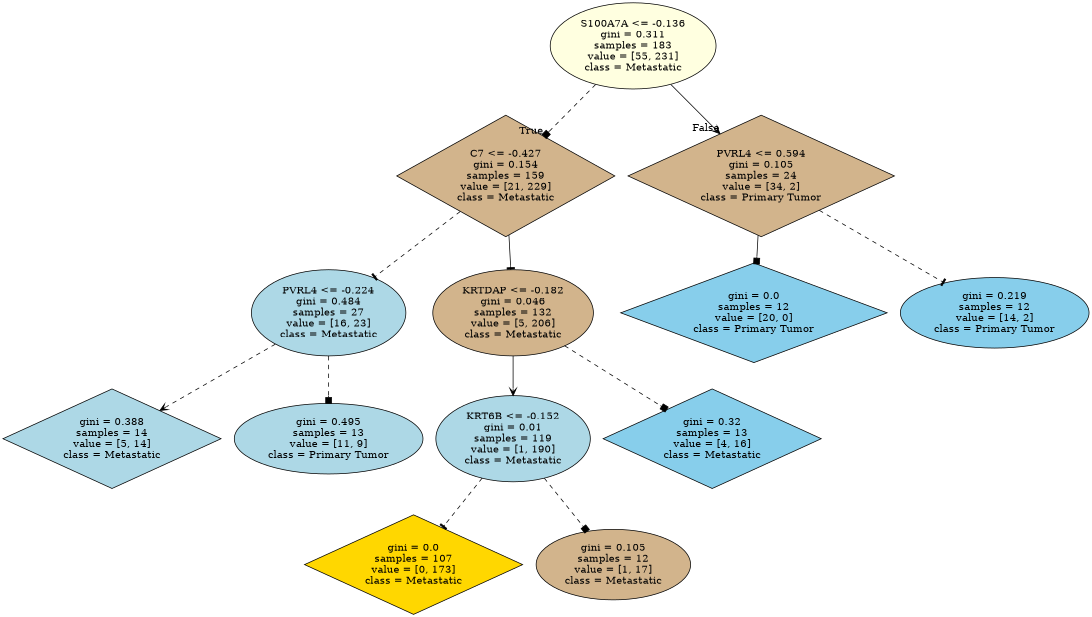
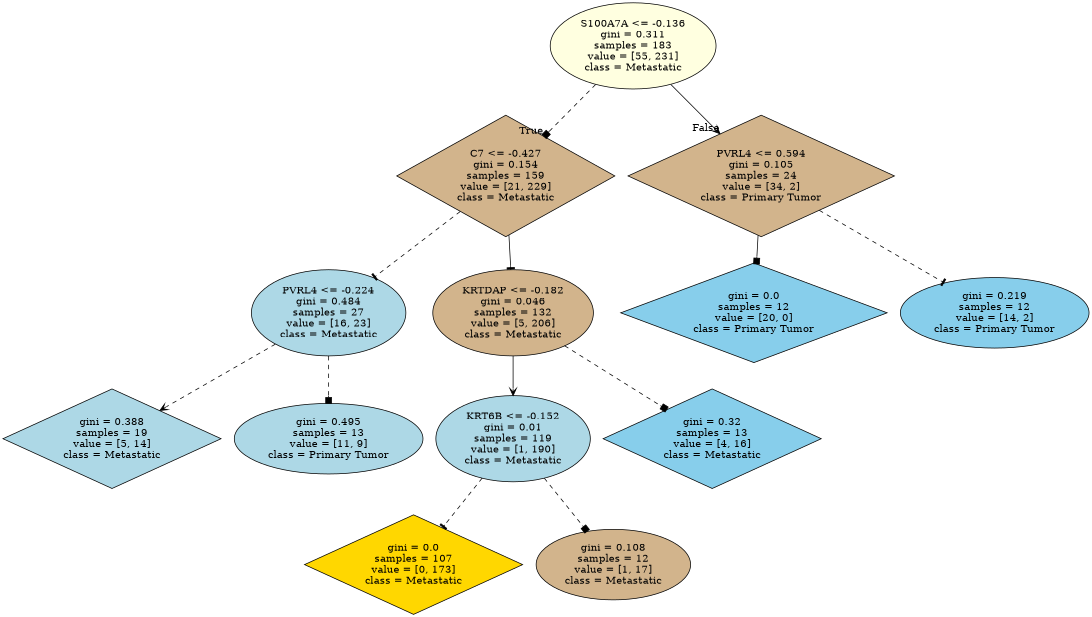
  digraph {
    node [color=black fillcolor=tan shape=ellipse style=filled]
    edge [arrowhead=box style=dashed]
    n1 [fillcolor=lightyellow label="S100A7A <= -0.136\ngini = 0.311\nsamples = 183\nvalue = [55, 231]\nclass = Metastatic"]
    n2 [label="C7 <= -0.427\ngini = 0.154\nsamples = 159\nvalue = [21, 229]\nclass = Metastatic" shape=diamond]
    n3 [label="PVRL4 <= 0.594\ngini = 0.105\nsamples = 24\nvalue = [34, 2]\nclass = Primary Tumor" shape=diamond]
    n4 [fillcolor=lightblue label="PVRL4 <= -0.224\ngini = 0.484\nsamples = 27\nvalue = [16, 23]\nclass = Metastatic"]
    n5 [label="KRTDAP <= -0.182\ngini = 0.046\nsamples = 132\nvalue = [5, 206]\nclass = Metastatic"]
    n6 [fillcolor=skyblue label="gini = 0.0\nsamples = 12\nvalue = [20, 0]\nclass = Primary Tumor" shape=diamond]
    n7 [fillcolor=skyblue label="gini = 0.219\nsamples = 12\nvalue = [14, 2]\nclass = Primary Tumor"]
-   n8 [fillcolor=lightblue label="gini = 0.388\nsamples = 14\nvalue = [5, 14]\nclass = Metastatic" shape=diamond]
+   n8 [fillcolor=lightblue label="gini = 0.388\nsamples = 19\nvalue = [5, 14]\nclass = Metastatic" shape=diamond]
    n9 [fillcolor=lightblue label="gini = 0.495\nsamples = 13\nvalue = [11, 9]\nclass = Primary Tumor"]
    n10 [fillcolor=lightblue label="KRT6B <= -0.152\ngini = 0.01\nsamples = 119\nvalue = [1, 190]\nclass = Metastatic"]
    n11 [fillcolor=skyblue label="gini = 0.32\nsamples = 13\nvalue = [4, 16]\nclass = Metastatic" shape=diamond]
    n12 [fillcolor=gold label="gini = 0.0\nsamples = 107\nvalue = [0, 173]\nclass = Metastatic" shape=diamond]
-   n13 [label="gini = 0.105\nsamples = 12\nvalue = [1, 17]\nclass = Metastatic"]
+   n13 [label="gini = 0.108\nsamples = 12\nvalue = [1, 17]\nclass = Metastatic"]
    n1 -> n2 [headlabel=True labelangle=45 labeldistance=2.5]
    n1 -> n3 [arrowhead=vee headlabel=False labelangle=-45 labeldistance=2.5 style=solid]
    n2 -> n4 [arrowhead=tee]
    n2 -> n5 [arrowhead=tee style=solid]
    n3 -> n6 [style=solid]
    n3 -> n7 [arrowhead=tee]
    n4 -> n8 [arrowhead=vee]
    n4 -> n9
    n5 -> n10 [arrowhead=vee style=solid]
    n5 -> n11
    n10 -> n12 [arrowhead=tee]
    n10 -> n13
  }
